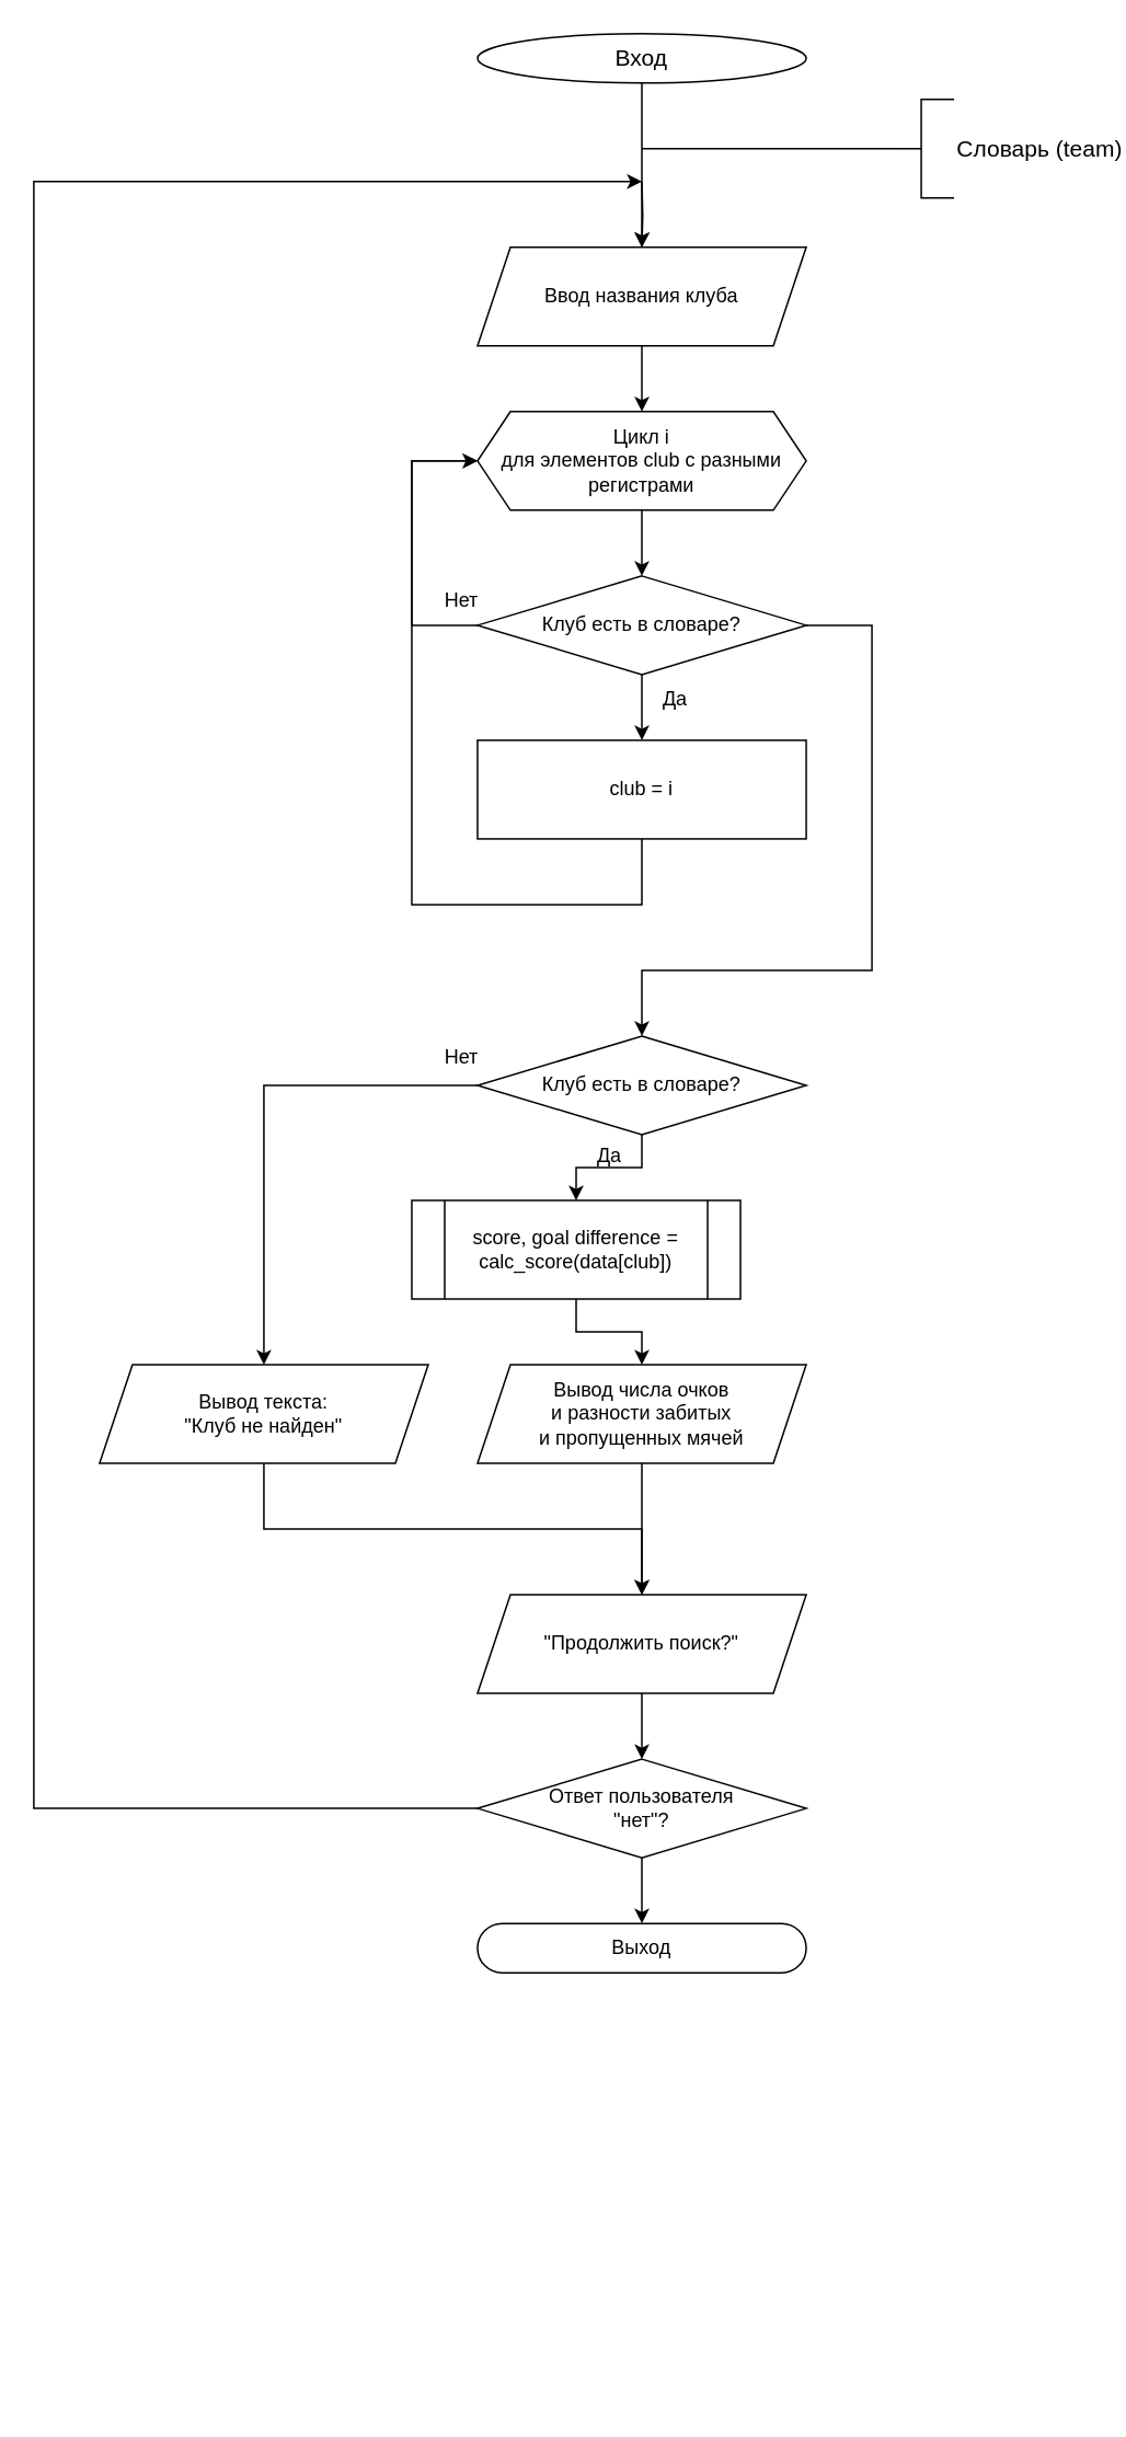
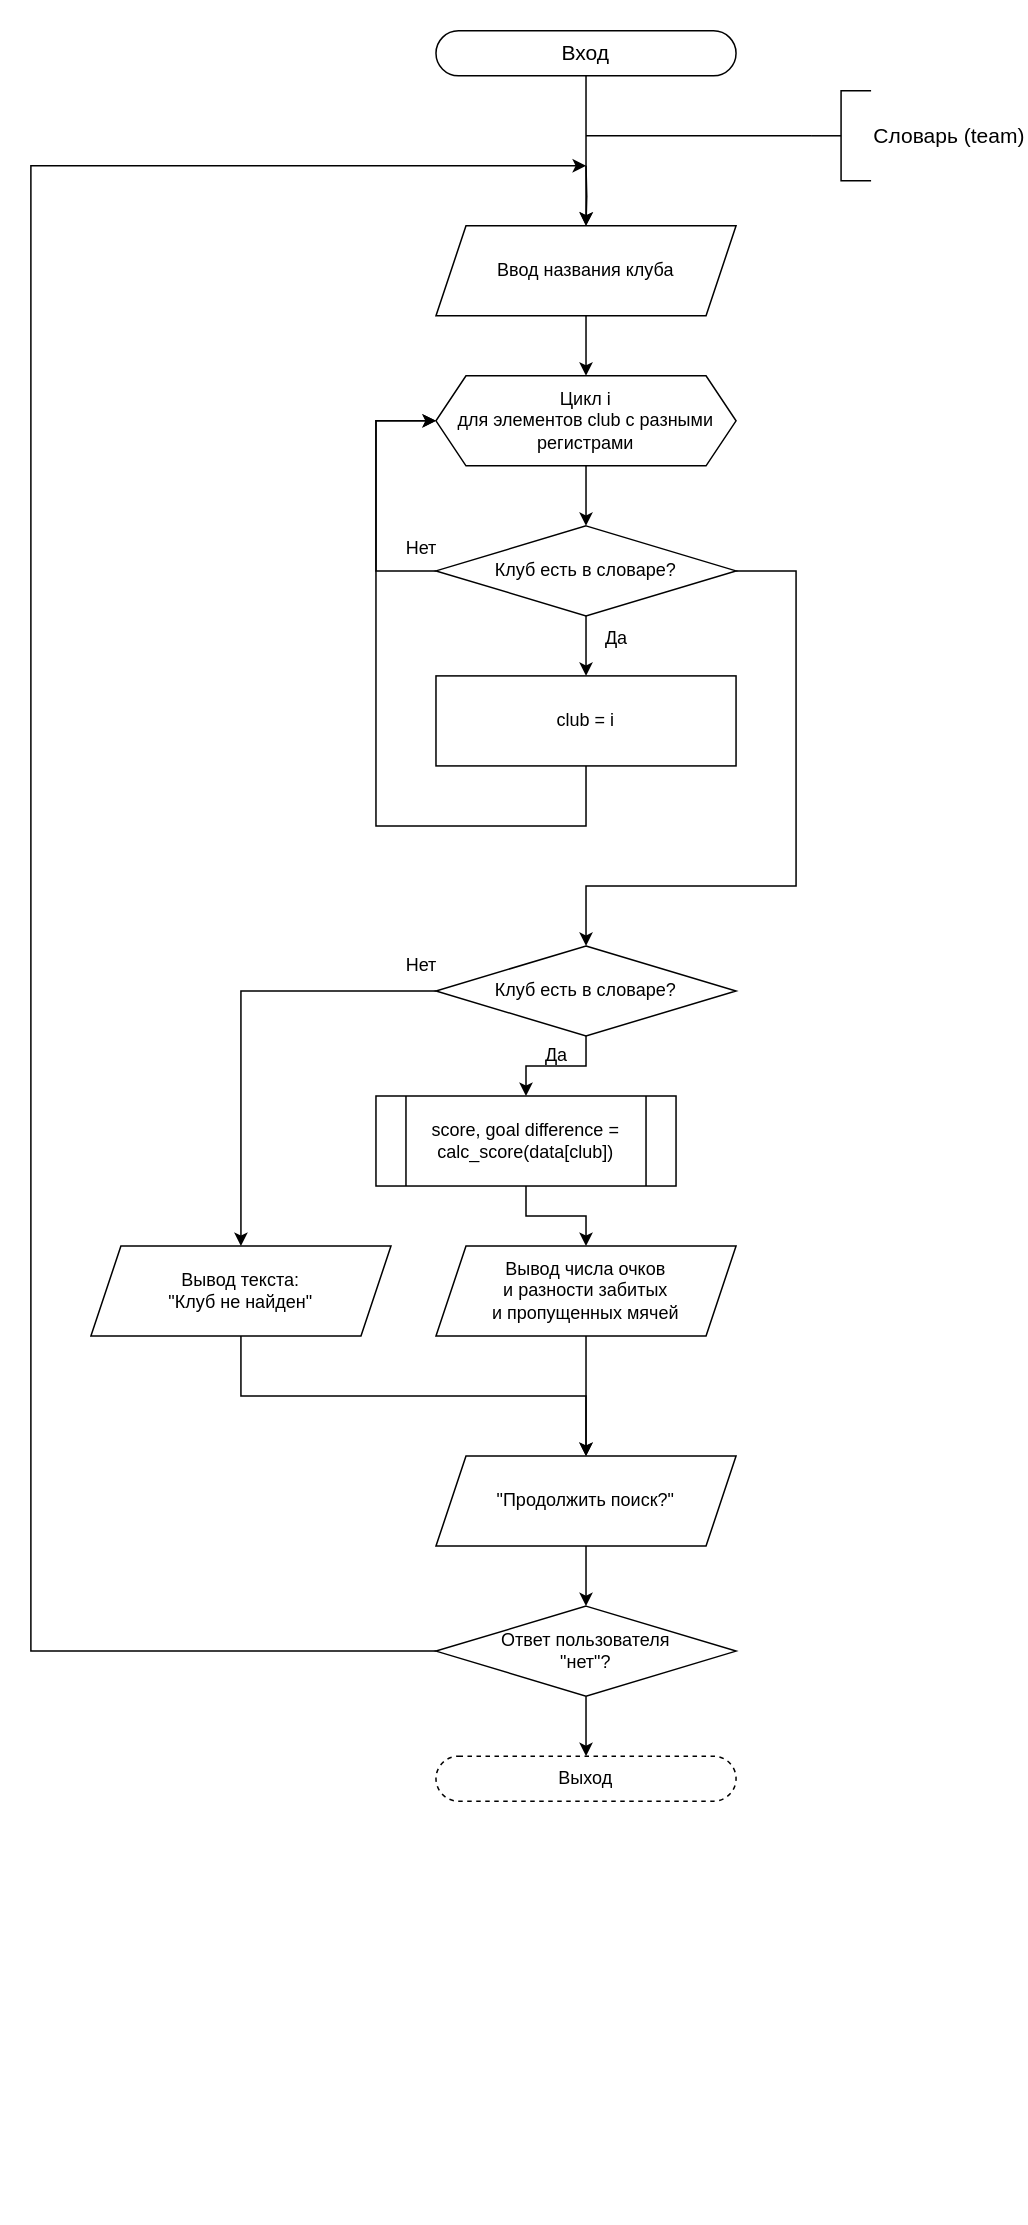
  <mxCell id="0" />
  <mxCell id="1" parent="0" />
  <mxCell id="2" style="edgeStyle=orthogonalEdgeStyle;rounded=0;orthogonalLoop=1;jettySize=auto;html=1;entryX=0.5;entryY=0;entryDx=0;entryDy=0;fontSize=14;" parent="1" source="3" edge="1"><mxGeometry relative="1" as="geometry"><mxPoint x="390" y="150" as="targetPoint" /></mxGeometry></mxCell>
- <mxCell id="3" value="Вход" style="ellipse;whiteSpace=wrap;html=1;arcSize=50;fontSize=14;" parent="1" vertex="1"><mxGeometry x="290" y="20" width="200" height="30" as="geometry" /></mxCell>
+ <mxCell id="3" value="Вход" style="rounded=1;whiteSpace=wrap;html=1;arcSize=50;fontSize=14;" parent="1" vertex="1"><mxGeometry x="290" y="20" width="200" height="30" as="geometry" /></mxCell>
  <mxCell id="4" style="edgeStyle=orthogonalEdgeStyle;rounded=0;orthogonalLoop=1;jettySize=auto;html=1;endArrow=none;endFill=0;fontSize=14;" parent="1" source="5" edge="1"><mxGeometry relative="1" as="geometry"><mxPoint x="390" y="90" as="targetPoint" /><Array as="points"><mxPoint x="470" y="90" /><mxPoint x="470" y="90" /></Array></mxGeometry></mxCell>
  <mxCell id="5" value="Словарь (team)" style="strokeWidth=1;html=1;shape=mxgraph.flowchart.annotation_2;align=left;labelPosition=right;pointerEvents=1;fontSize=14;" parent="1" vertex="1"><mxGeometry x="540" y="60" width="40" height="60" as="geometry" /></mxCell>
  <mxCell id="6" style="edgeStyle=orthogonalEdgeStyle;rounded=0;orthogonalLoop=1;jettySize=auto;html=1;entryX=0.5;entryY=0;entryDx=0;entryDy=0;" parent="1" edge="1"><mxGeometry relative="1" as="geometry"><mxPoint x="390" y="210" as="sourcePoint" /></mxGeometry></mxCell>
  <mxCell id="7" style="edgeStyle=orthogonalEdgeStyle;rounded=0;orthogonalLoop=1;jettySize=auto;html=1;entryX=0.5;entryY=0;entryDx=0;entryDy=0;" parent="1" edge="1"><mxGeometry relative="1" as="geometry"><mxPoint x="390" y="310" as="sourcePoint" /></mxGeometry></mxCell>
  <mxCell id="8" style="edgeStyle=orthogonalEdgeStyle;rounded=0;orthogonalLoop=1;jettySize=auto;html=1;entryX=0.5;entryY=0;entryDx=0;entryDy=0;" parent="1" edge="1"><mxGeometry relative="1" as="geometry"><mxPoint x="390" y="410" as="sourcePoint" /></mxGeometry></mxCell>
  <mxCell id="9" style="edgeStyle=orthogonalEdgeStyle;rounded=0;orthogonalLoop=1;jettySize=auto;html=1;" parent="1" edge="1"><mxGeometry relative="1" as="geometry"><mxPoint x="390" y="510" as="sourcePoint" /></mxGeometry></mxCell>
  <mxCell id="10" style="edgeStyle=orthogonalEdgeStyle;rounded=0;orthogonalLoop=1;jettySize=auto;html=1;entryX=0.5;entryY=0;entryDx=0;entryDy=0;" parent="1" edge="1"><mxGeometry relative="1" as="geometry"><mxPoint x="390" y="610" as="sourcePoint" /></mxGeometry></mxCell>
  <mxCell id="11" style="edgeStyle=orthogonalEdgeStyle;rounded=0;orthogonalLoop=1;jettySize=auto;html=1;entryX=0.5;entryY=0;entryDx=0;entryDy=0;" parent="1" edge="1"><mxGeometry relative="1" as="geometry"><mxPoint x="390" y="710" as="sourcePoint" /></mxGeometry></mxCell>
  <mxCell id="12" style="edgeStyle=orthogonalEdgeStyle;rounded=0;orthogonalLoop=1;jettySize=auto;html=1;entryX=0;entryY=0.5;entryDx=0;entryDy=0;" parent="1" edge="1"><mxGeometry relative="1" as="geometry"><mxPoint x="290" y="580" as="targetPoint" /><Array as="points"><mxPoint x="390" y="830" /><mxPoint x="250" y="830" /><mxPoint x="250" y="580" /></Array></mxGeometry></mxCell>
  <mxCell id="13" style="edgeStyle=orthogonalEdgeStyle;rounded=0;orthogonalLoop=1;jettySize=auto;html=1;" edge="1" parent="1"><mxGeometry relative="1" as="geometry"><mxPoint x="390" y="150" as="targetPoint" /><mxPoint x="390" y="110" as="sourcePoint" /></mxGeometry></mxCell>
  <mxCell id="14" style="edgeStyle=orthogonalEdgeStyle;rounded=0;orthogonalLoop=1;jettySize=auto;html=1;entryX=0.5;entryY=0;entryDx=0;entryDy=0;fontSize=15;" parent="1" edge="1"><mxGeometry relative="1" as="geometry"><mxPoint x="270" y="830" as="sourcePoint" /></mxGeometry></mxCell>
  <mxCell id="15" style="edgeStyle=orthogonalEdgeStyle;rounded=0;orthogonalLoop=1;jettySize=auto;html=1;entryX=0.5;entryY=0;entryDx=0;entryDy=0;fontSize=15;" parent="1" edge="1"><mxGeometry relative="1" as="geometry"><Array as="points"><mxPoint x="450" y="600" /><mxPoint x="450" y="1461" /></Array><mxPoint x="369.697" y="600.091" as="sourcePoint" /></mxGeometry></mxCell>
  <mxCell id="16" style="edgeStyle=orthogonalEdgeStyle;rounded=0;orthogonalLoop=1;jettySize=auto;html=1;entryX=0;entryY=0.5;entryDx=0;entryDy=0;fontSize=15;" parent="1" edge="1"><mxGeometry relative="1" as="geometry"><Array as="points"><mxPoint x="270" y="1410" /><mxPoint x="90" y="1410" /><mxPoint x="90" y="600" /></Array><mxPoint x="170" y="600" as="targetPoint" /></mxGeometry></mxCell>
  <mxCell id="17" style="edgeStyle=orthogonalEdgeStyle;rounded=0;orthogonalLoop=1;jettySize=auto;html=1;entryX=0.5;entryY=0;entryDx=0;entryDy=0;" edge="1" parent="1" source="18" target="20"><mxGeometry relative="1" as="geometry" /></mxCell>
  <mxCell id="18" value="Ввод названия клуба" style="shape=parallelogram;perimeter=parallelogramPerimeter;whiteSpace=wrap;html=1;fixedSize=1;" vertex="1" parent="1"><mxGeometry x="290" y="150" width="200" height="60" as="geometry" /></mxCell>
  <mxCell id="19" style="edgeStyle=orthogonalEdgeStyle;rounded=0;orthogonalLoop=1;jettySize=auto;html=1;entryX=0.5;entryY=0;entryDx=0;entryDy=0;" edge="1" parent="1" source="20" target="24"><mxGeometry relative="1" as="geometry" /></mxCell>
  <mxCell id="20" value="Цикл i&lt;br&gt;для элементов club с разными регистрами" style="shape=hexagon;perimeter=hexagonPerimeter2;whiteSpace=wrap;html=1;fixedSize=1;" vertex="1" parent="1"><mxGeometry x="290" y="250" width="200" height="60" as="geometry" /></mxCell>
  <mxCell id="21" style="edgeStyle=orthogonalEdgeStyle;rounded=0;orthogonalLoop=1;jettySize=auto;html=1;entryX=0.5;entryY=0;entryDx=0;entryDy=0;" edge="1" parent="1" source="24" target="26"><mxGeometry relative="1" as="geometry" /></mxCell>
  <mxCell id="22" style="edgeStyle=orthogonalEdgeStyle;rounded=0;orthogonalLoop=1;jettySize=auto;html=1;" edge="1" parent="1" source="24"><mxGeometry relative="1" as="geometry"><mxPoint x="290" y="280" as="targetPoint" /><Array as="points"><mxPoint x="250" y="380" /><mxPoint x="250" y="280" /></Array></mxGeometry></mxCell>
  <mxCell id="23" style="edgeStyle=orthogonalEdgeStyle;rounded=0;orthogonalLoop=1;jettySize=auto;html=1;entryX=0.5;entryY=0;entryDx=0;entryDy=0;exitX=1;exitY=0.5;exitDx=0;exitDy=0;" edge="1" parent="1" source="24" target="31"><mxGeometry relative="1" as="geometry"><Array as="points"><mxPoint x="530" y="380" /><mxPoint x="530" y="590" /><mxPoint x="390" y="590" /></Array></mxGeometry></mxCell>
  <mxCell id="24" value="Клуб есть в словаре?" style="rhombus;whiteSpace=wrap;html=1;" vertex="1" parent="1"><mxGeometry x="290" y="350" width="200" height="60" as="geometry" /></mxCell>
  <mxCell id="25" style="edgeStyle=orthogonalEdgeStyle;rounded=0;orthogonalLoop=1;jettySize=auto;html=1;" edge="1" parent="1" source="26" target="20"><mxGeometry relative="1" as="geometry"><Array as="points"><mxPoint x="390" y="550" /><mxPoint x="250" y="550" /><mxPoint x="250" y="280" /></Array></mxGeometry></mxCell>
  <mxCell id="26" value="club = i" style="rounded=0;whiteSpace=wrap;html=1;" vertex="1" parent="1"><mxGeometry x="290" y="450" width="200" height="60" as="geometry" /></mxCell>
  <mxCell id="27" value="Да" style="text;html=1;align=center;verticalAlign=middle;resizable=0;points=[];autosize=1;strokeColor=none;fillColor=none;" vertex="1" parent="1"><mxGeometry x="390" y="410" width="40" height="30" as="geometry" /></mxCell>
  <mxCell id="28" value="Нет" style="text;html=1;align=center;verticalAlign=middle;resizable=0;points=[];autosize=1;strokeColor=none;fillColor=none;" vertex="1" parent="1"><mxGeometry x="260" y="350" width="40" height="30" as="geometry" /></mxCell>
  <mxCell id="29" style="edgeStyle=orthogonalEdgeStyle;rounded=0;orthogonalLoop=1;jettySize=auto;html=1;entryX=0.5;entryY=0;entryDx=0;entryDy=0;" edge="1" parent="1" source="31" target="33"><mxGeometry relative="1" as="geometry" /></mxCell>
  <mxCell id="30" style="edgeStyle=orthogonalEdgeStyle;rounded=0;orthogonalLoop=1;jettySize=auto;html=1;entryX=0.5;entryY=0;entryDx=0;entryDy=0;" edge="1" parent="1" source="31" target="38"><mxGeometry relative="1" as="geometry"><mxPoint x="140" y="830" as="targetPoint" /><Array as="points"><mxPoint x="160" y="660" /></Array></mxGeometry></mxCell>
  <mxCell id="31" value="Клуб есть в словаре?" style="rhombus;whiteSpace=wrap;html=1;" vertex="1" parent="1"><mxGeometry x="290" y="630" width="200" height="60" as="geometry" /></mxCell>
  <mxCell id="32" style="edgeStyle=orthogonalEdgeStyle;rounded=0;orthogonalLoop=1;jettySize=auto;html=1;entryX=0.5;entryY=0;entryDx=0;entryDy=0;" edge="1" parent="1" source="33" target="35"><mxGeometry relative="1" as="geometry" /></mxCell>
  <mxCell id="33" value="score, goal difference =&lt;br&gt;calc_score(data[club])" style="shape=process;whiteSpace=wrap;html=1;backgroundOutline=1;" vertex="1" parent="1"><mxGeometry x="250" y="730" width="200" height="60" as="geometry" /></mxCell>
  <mxCell id="34" style="edgeStyle=orthogonalEdgeStyle;rounded=0;orthogonalLoop=1;jettySize=auto;html=1;entryX=0.5;entryY=0;entryDx=0;entryDy=0;" edge="1" parent="1" source="35" target="41"><mxGeometry relative="1" as="geometry" /></mxCell>
  <mxCell id="35" value="Вывод числа очков&lt;br&gt;и разности забитых&lt;br&gt;и пропущенных мячей" style="shape=parallelogram;perimeter=parallelogramPerimeter;whiteSpace=wrap;html=1;fixedSize=1;" vertex="1" parent="1"><mxGeometry x="290" y="830" width="200" height="60" as="geometry" /></mxCell>
  <mxCell id="36" value="Да" style="text;html=1;align=center;verticalAlign=middle;resizable=0;points=[];autosize=1;strokeColor=none;fillColor=none;" vertex="1" parent="1"><mxGeometry x="350" y="688" width="40" height="30" as="geometry" /></mxCell>
  <mxCell id="37" style="edgeStyle=orthogonalEdgeStyle;rounded=0;orthogonalLoop=1;jettySize=auto;html=1;entryX=0.5;entryY=0;entryDx=0;entryDy=0;" edge="1" parent="1" source="38" target="41"><mxGeometry relative="1" as="geometry"><Array as="points"><mxPoint x="160" y="930" /><mxPoint x="390" y="930" /></Array></mxGeometry></mxCell>
  <mxCell id="38" value="Вывод текста: &lt;br&gt;&quot;Клуб не найден&quot;" style="shape=parallelogram;perimeter=parallelogramPerimeter;whiteSpace=wrap;html=1;fixedSize=1;" vertex="1" parent="1"><mxGeometry x="60" y="830" width="200" height="60" as="geometry" /></mxCell>
  <mxCell id="39" value="Нет" style="text;html=1;align=center;verticalAlign=middle;resizable=0;points=[];autosize=1;strokeColor=none;fillColor=none;" vertex="1" parent="1"><mxGeometry x="260" y="628" width="40" height="30" as="geometry" /></mxCell>
  <mxCell id="40" style="edgeStyle=orthogonalEdgeStyle;rounded=0;orthogonalLoop=1;jettySize=auto;html=1;entryX=0.5;entryY=0;entryDx=0;entryDy=0;" edge="1" parent="1" source="41" target="44"><mxGeometry relative="1" as="geometry" /></mxCell>
  <mxCell id="41" value="&quot;Продолжить поиск?&quot;" style="shape=parallelogram;perimeter=parallelogramPerimeter;whiteSpace=wrap;html=1;fixedSize=1;" vertex="1" parent="1"><mxGeometry x="290" y="970" width="200" height="60" as="geometry" /></mxCell>
  <mxCell id="42" style="edgeStyle=orthogonalEdgeStyle;rounded=0;orthogonalLoop=1;jettySize=auto;html=1;" edge="1" parent="1" source="44"><mxGeometry relative="1" as="geometry"><mxPoint x="390" y="110" as="targetPoint" /><Array as="points"><mxPoint x="20" y="1100" /><mxPoint x="20" y="110" /><mxPoint x="390" y="110" /></Array></mxGeometry></mxCell>
  <mxCell id="43" style="edgeStyle=orthogonalEdgeStyle;rounded=0;orthogonalLoop=1;jettySize=auto;html=1;entryX=0.5;entryY=0;entryDx=0;entryDy=0;" edge="1" parent="1" source="44" target="45"><mxGeometry relative="1" as="geometry" /></mxCell>
  <mxCell id="44" value="Ответ пользователя&lt;br&gt;&quot;нет&quot;?" style="rhombus;whiteSpace=wrap;html=1;" vertex="1" parent="1"><mxGeometry x="290" y="1070" width="200" height="60" as="geometry" /></mxCell>
- <mxCell id="45" value="Выход" style="rounded=1;whiteSpace=wrap;html=1;arcSize=50;" vertex="1" parent="1"><mxGeometry x="290" y="1170" width="200" height="30" as="geometry" /></mxCell>
+ <mxCell id="45" value="Выход" style="rounded=1;whiteSpace=wrap;html=1;arcSize=50;dashed=1;" vertex="1" parent="1"><mxGeometry x="290" y="1170" width="200" height="30" as="geometry" /></mxCell>
